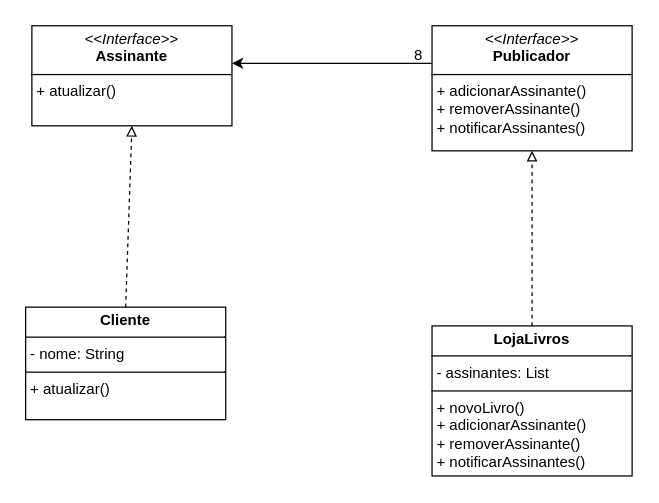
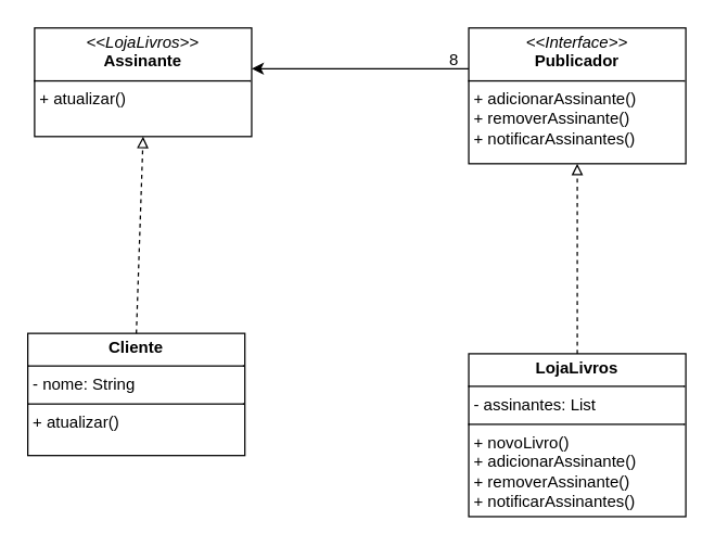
  <mxCell id="0" />
  <mxCell id="1" parent="0" />
  <mxCell id="2" value="&lt;p style=&quot;margin:0px;margin-top:4px;text-align:center;&quot;&gt;&lt;i&gt;&amp;lt;&amp;lt;Interface&amp;gt;&amp;gt;&lt;/i&gt;&lt;br&gt;&lt;b&gt;Publicador&lt;/b&gt;&lt;/p&gt;&lt;hr size=&quot;1&quot; style=&quot;border-style:solid;&quot;&gt;&lt;p style=&quot;margin:0px;margin-left:4px;&quot;&gt;+ adicionarAssinante()&lt;/p&gt;&lt;p style=&quot;margin:0px;margin-left:4px;&quot;&gt;+ removerAssinante()&amp;nbsp;&lt;/p&gt;&lt;p style=&quot;margin:0px;margin-left:4px;&quot;&gt;+ notificarAssinantes()&lt;/p&gt;" style="verticalAlign=top;align=left;overflow=fill;html=1;whiteSpace=wrap;fillColor=light-dark(#FFFFFF,#FFFFFF);strokeColor=light-dark(#000000,#000000);fontColor=light-dark(#000000,#000000);" parent="1" vertex="1"><mxGeometry x="345" y="20" width="160" height="100" as="geometry" /></mxCell>
- <mxCell id="3" value="&lt;p style=&quot;margin:0px;margin-top:4px;text-align:center;&quot;&gt;&lt;i&gt;&amp;lt;&amp;lt;Interface&amp;gt;&amp;gt;&lt;/i&gt;&lt;br&gt;&lt;b&gt;Assinante&lt;/b&gt;&lt;/p&gt;&lt;hr style=&quot;border-style:solid;&quot; size=&quot;1&quot;&gt;&lt;p style=&quot;margin:0px;margin-left:4px;&quot;&gt;+ atualizar()&lt;/p&gt;&lt;p style=&quot;margin:0px;margin-left:4px;&quot;&gt;&lt;br&gt;&lt;/p&gt;" style="verticalAlign=top;align=left;overflow=fill;html=1;whiteSpace=wrap;fontColor=light-dark(#000000,#000000);fillColor=light-dark(#FFFFFF,#FFFFFF);strokeColor=light-dark(#000000,#000000);" parent="1" vertex="1"><mxGeometry x="25" y="20" width="160" height="80" as="geometry" /></mxCell>
+ <mxCell id="3" value="&lt;p style=&quot;margin:0px;margin-top:4px;text-align:center;&quot;&gt;&lt;i&gt;&amp;lt;&amp;lt;LojaLivros&amp;gt;&amp;gt;&lt;/i&gt;&lt;br&gt;&lt;b&gt;Assinante&lt;/b&gt;&lt;/p&gt;&lt;hr style=&quot;border-style:solid;&quot; size=&quot;1&quot;&gt;&lt;p style=&quot;margin:0px;margin-left:4px;&quot;&gt;+ atualizar()&lt;/p&gt;&lt;p style=&quot;margin:0px;margin-left:4px;&quot;&gt;&lt;br&gt;&lt;/p&gt;" style="verticalAlign=top;align=left;overflow=fill;html=1;whiteSpace=wrap;fontColor=light-dark(#000000,#000000);fillColor=light-dark(#FFFFFF,#FFFFFF);strokeColor=light-dark(#000000,#000000);" parent="1" vertex="1"><mxGeometry x="25" y="20" width="160" height="80" as="geometry" /></mxCell>
  <mxCell id="4" value="&lt;p style=&quot;margin:0px;margin-top:4px;text-align:center;&quot;&gt;&lt;b&gt;LojaLivros&lt;/b&gt;&lt;/p&gt;&lt;hr style=&quot;border-style:solid;&quot; size=&quot;1&quot;&gt;&lt;p style=&quot;margin:0px;margin-left:4px;&quot;&gt;- assinantes: List&lt;/p&gt;&lt;hr style=&quot;border-style:solid;&quot; size=&quot;1&quot;&gt;&lt;p style=&quot;margin:0px;margin-left:4px;&quot;&gt;+ novoLivro()&lt;/p&gt;&lt;p style=&quot;margin:0px;margin-left:4px;&quot;&gt;+ adicionarAssinante()&lt;/p&gt;&lt;p style=&quot;margin:0px;margin-left:4px;&quot;&gt;&lt;span style=&quot;background-color: transparent;&quot;&gt;+ removerAssinante()&lt;/span&gt;&lt;/p&gt;&lt;p style=&quot;margin:0px;margin-left:4px;&quot;&gt;+ notificarAssinantes()&lt;/p&gt;" style="verticalAlign=top;align=left;overflow=fill;html=1;whiteSpace=wrap;fillColor=light-dark(#FFFFFF,#FFFFFF);strokeColor=light-dark(#000000,#000000);fontColor=light-dark(#000000,#000000);" parent="1" vertex="1"><mxGeometry x="345" y="260" width="160" height="120" as="geometry" /></mxCell>
  <mxCell id="5" value="&lt;p style=&quot;margin:0px;margin-top:4px;text-align:center;&quot;&gt;&lt;b&gt;Cliente&lt;/b&gt;&lt;/p&gt;&lt;hr style=&quot;border-style:solid;&quot; size=&quot;1&quot;&gt;&lt;p style=&quot;margin:0px;margin-left:4px;&quot;&gt;- nome: String&amp;nbsp;&lt;/p&gt;&lt;hr style=&quot;border-style:solid;&quot; size=&quot;1&quot;&gt;&lt;p style=&quot;margin:0px;margin-left:4px;&quot;&gt;+ atualizar()&lt;/p&gt;" style="verticalAlign=top;align=left;overflow=fill;html=1;whiteSpace=wrap;strokeColor=light-dark(#000000,#000000);fillColor=light-dark(#FFFFFF,#FFFFFF);fontColor=light-dark(#000000,#000000);" parent="1" vertex="1"><mxGeometry x="20" y="245" width="160" height="90" as="geometry" /></mxCell>
  <mxCell id="6" value="" style="endArrow=block;dashed=1;html=1;rounded=0;entryX=0.5;entryY=1;entryDx=0;entryDy=0;exitX=0.5;exitY=0;exitDx=0;exitDy=0;endFill=0;strokeColor=light-dark(#000000,#000000);" parent="1" source="5" target="3" edge="1"><mxGeometry width="50" height="50" relative="1" as="geometry"><mxPoint x="325" y="270" as="sourcePoint" /><mxPoint x="375" y="220" as="targetPoint" /></mxGeometry></mxCell>
  <mxCell id="7" value="" style="endArrow=block;dashed=1;html=1;rounded=0;entryX=0.5;entryY=1;entryDx=0;entryDy=0;exitX=0.5;exitY=0;exitDx=0;exitDy=0;endFill=0;fontColor=light-dark(#000000,#000000);strokeColor=light-dark(#000000,#000000);" parent="1" source="4" target="2" edge="1"><mxGeometry width="50" height="50" relative="1" as="geometry"><mxPoint x="325" y="270" as="sourcePoint" /><mxPoint x="375" y="220" as="targetPoint" /></mxGeometry></mxCell>
  <mxCell id="8" value="" style="endArrow=classic;html=1;rounded=0;exitX=0.019;exitY=0.4;exitDx=0;exitDy=0;exitPerimeter=0;strokeColor=light-dark(#000000,#000000);" parent="1" edge="1"><mxGeometry width="50" height="50" relative="1" as="geometry"><mxPoint x="345" y="50" as="sourcePoint" /><mxPoint x="185" y="50" as="targetPoint" /></mxGeometry></mxCell>
  <mxCell id="9" value="8" style="text;strokeColor=none;fillColor=none;align=left;verticalAlign=top;spacingLeft=4;spacingRight=4;overflow=hidden;rotatable=0;points=[[0,0.5],[1,0.5]];portConstraint=eastwest;whiteSpace=wrap;html=1;" parent="1" vertex="1"><mxGeometry x="325" y="30" width="20" height="26" as="geometry" /></mxCell>
